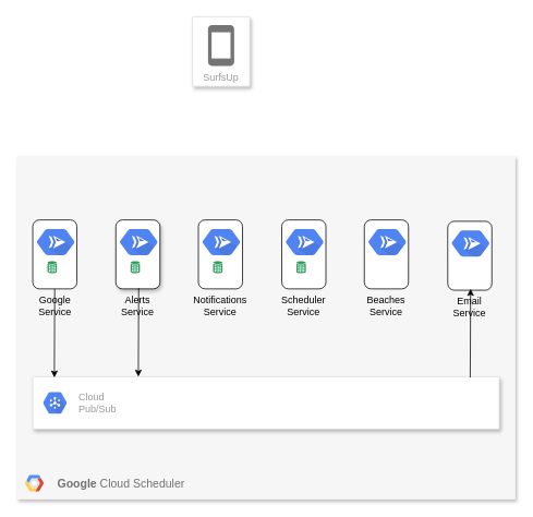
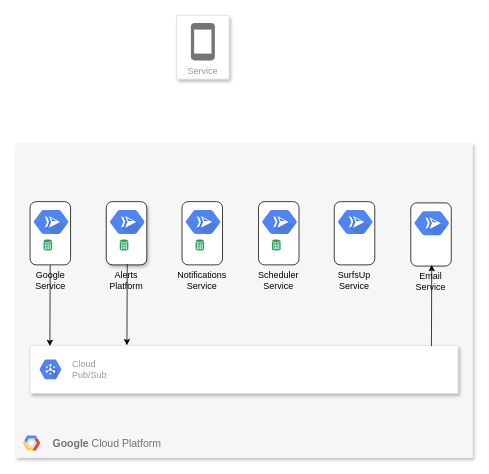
  <mxCell id="0" />
  <mxCell id="1" parent="0" />
- <mxCell id="2" value="SurfsUp" style="strokeColor=#dddddd;fillColor=#ffffff;shadow=1;strokeWidth=1;rounded=1;absoluteArcSize=1;arcSize=2;labelPosition=center;verticalLabelPosition=middle;align=center;verticalAlign=bottom;spacingLeft=0;fontColor=#999999;fontSize=12;whiteSpace=wrap;spacingBottom=2;html=1;" parent="1" vertex="1"><mxGeometry x="235" y="20" width="70" height="85" as="geometry" /></mxCell>
+ <mxCell id="2" value="Service" style="strokeColor=#dddddd;fillColor=#ffffff;shadow=1;strokeWidth=1;rounded=1;absoluteArcSize=1;arcSize=2;labelPosition=center;verticalLabelPosition=middle;align=center;verticalAlign=bottom;spacingLeft=0;fontColor=#999999;fontSize=12;whiteSpace=wrap;spacingBottom=2;html=1;" parent="1" vertex="1"><mxGeometry x="235" y="20" width="70" height="85" as="geometry" /></mxCell>
  <mxCell id="3" value="" style="dashed=0;html=1;fillColor=#757575;strokeColor=none;shape=mxgraph.gcp2.phone;part=1;" parent="2" vertex="1"><mxGeometry x="0.5" width="32" height="50" relative="1" as="geometry"><mxPoint x="-16" y="10" as="offset" /></mxGeometry></mxCell>
- <mxCell id="4" value="&lt;b&gt;Google &lt;/b&gt;Cloud Scheduler" style="fillColor=#F6F6F6;strokeColor=none;shadow=1;gradientColor=none;fontSize=14;align=left;spacing=10;fontColor=#717171;9E9E9E;verticalAlign=bottom;spacingTop=-4;fontStyle=0;spacingLeft=40;html=1;container=0;rounded=0;" parent="1" vertex="1"><mxGeometry x="20" y="190" width="610" height="420" as="geometry" /></mxCell>
+ <mxCell id="4" value="&lt;b&gt;Google &lt;/b&gt;Cloud Platform" style="fillColor=#F6F6F6;strokeColor=none;shadow=1;gradientColor=none;fontSize=14;align=left;spacing=10;fontColor=#717171;9E9E9E;verticalAlign=bottom;spacingTop=-4;fontStyle=0;spacingLeft=40;html=1;container=0;rounded=0;" parent="1" vertex="1"><mxGeometry x="20" y="190" width="610" height="420" as="geometry" /></mxCell>
  <mxCell id="5" value="" style="shape=mxgraph.gcp2.google_cloud_platform;fillColor=#F6F6F6;strokeColor=none;shadow=0;gradientColor=none;" parent="1" vertex="1"><mxGeometry x="30" y="580" width="23" height="20" as="geometry"><mxPoint x="20" y="10" as="offset" /></mxGeometry></mxCell>
  <mxCell id="6" value="" style="strokeColor=#dddddd;shadow=1;strokeWidth=1;rounded=1;absoluteArcSize=1;arcSize=2;" parent="1" vertex="1"><mxGeometry x="39.765" y="460" width="570.47" height="64.08" as="geometry" /></mxCell>
  <mxCell id="7" value="Cloud&#10;Pub/Sub" style="sketch=0;dashed=0;connectable=0;html=1;fillColor=#5184F3;strokeColor=none;shape=mxgraph.gcp2.hexIcon;prIcon=cloud_pubsub;part=1;labelPosition=right;verticalLabelPosition=middle;align=left;verticalAlign=middle;spacingLeft=5;fontColor=#999999;fontSize=12;" parent="6" vertex="1"><mxGeometry y="0.5" width="44" height="39" relative="1" as="geometry"><mxPoint x="5" y="-19.5" as="offset" /></mxGeometry></mxCell>
  <mxCell id="8" value="" style="orthogonalLoop=1;jettySize=auto;html=1;rounded=0;shadow=0;sketch=0;entryX=0.046;entryY=0.016;entryDx=0;entryDy=0;entryPerimeter=0;" parent="1" source="14" target="6" edge="1"><mxGeometry relative="1" as="geometry" /></mxCell>
  <mxCell id="9" value="" style="group" parent="1" vertex="1" connectable="0"><mxGeometry x="134" y="268.355" width="70.478" height="84.286" as="geometry" /></mxCell>
- <mxCell id="10" value="Alerts Service" style="rounded=1;whiteSpace=wrap;html=1;labelBorderColor=none;verticalAlign=top;labelPosition=center;verticalLabelPosition=bottom;align=center;shadow=1;" parent="9" vertex="1"><mxGeometry x="7.202" width="53.989" height="84.286" as="geometry" /></mxCell>
+ <mxCell id="10" value="Alerts Platform" style="rounded=1;whiteSpace=wrap;html=1;labelBorderColor=none;verticalAlign=top;labelPosition=center;verticalLabelPosition=bottom;align=center;shadow=1;" parent="9" vertex="1"><mxGeometry x="7.202" width="53.989" height="84.286" as="geometry" /></mxCell>
  <mxCell id="11" value="" style="sketch=0;html=1;fillColor=#5184F3;strokeColor=none;verticalAlign=top;labelPosition=center;verticalLabelPosition=bottom;align=center;spacingTop=-6;fontSize=11;fontStyle=1;fontColor=#999999;shape=mxgraph.gcp2.hexIcon;prIcon=cloud_run" parent="9" vertex="1"><mxGeometry y="3.498" width="70.478" height="47.074" as="geometry" /></mxCell>
  <mxCell id="12" value="" style="sketch=0;html=1;aspect=fixed;strokeColor=none;shadow=0;align=center;verticalAlign=top;fillColor=#2D9C5E;shape=mxgraph.gcp2.external_data_center" parent="9" vertex="1"><mxGeometry x="25.202" y="50.571" width="11.446" height="14.869" as="geometry" /></mxCell>
  <mxCell id="13" value="" style="group;rounded=1;shadow=1;" parent="1" vertex="1" connectable="0"><mxGeometry x="32.394" y="268.355" width="70.478" height="84.286" as="geometry" /></mxCell>
  <mxCell id="14" value="Google Service&lt;br&gt;" style="rounded=1;whiteSpace=wrap;html=1;labelBorderColor=none;verticalAlign=top;labelPosition=center;verticalLabelPosition=bottom;align=center;" parent="13" vertex="1"><mxGeometry x="7.202" width="53.989" height="84.286" as="geometry" /></mxCell>
  <mxCell id="15" value="" style="sketch=0;html=1;fillColor=#5184F3;strokeColor=none;verticalAlign=top;labelPosition=center;verticalLabelPosition=bottom;align=center;spacingTop=-6;fontSize=11;fontStyle=1;fontColor=#999999;shape=mxgraph.gcp2.hexIcon;prIcon=cloud_run" parent="13" vertex="1"><mxGeometry y="3.498" width="70.478" height="47.074" as="geometry" /></mxCell>
  <mxCell id="16" value="" style="sketch=0;html=1;aspect=fixed;strokeColor=none;shadow=0;align=center;verticalAlign=top;fillColor=#2D9C5E;shape=mxgraph.gcp2.external_data_center" parent="13" vertex="1"><mxGeometry x="25.202" y="50.571" width="11.446" height="14.869" as="geometry" /></mxCell>
  <mxCell id="17" value="" style="group;rounded=1;shadow=1;glass=0;" parent="1" vertex="1" connectable="0"><mxGeometry x="337" y="268.355" width="70.478" height="84.286" as="geometry" /></mxCell>
  <mxCell id="18" value="Scheduler Service" style="rounded=1;whiteSpace=wrap;html=1;labelBorderColor=none;verticalAlign=top;labelPosition=center;verticalLabelPosition=bottom;align=center;" parent="17" vertex="1"><mxGeometry x="7.202" width="53.989" height="84.286" as="geometry" /></mxCell>
  <mxCell id="19" value="" style="sketch=0;html=1;fillColor=#5184F3;strokeColor=none;verticalAlign=top;labelPosition=center;verticalLabelPosition=bottom;align=center;spacingTop=-6;fontSize=11;fontStyle=1;fontColor=#999999;shape=mxgraph.gcp2.hexIcon;prIcon=cloud_run" parent="17" vertex="1"><mxGeometry y="3.498" width="70.478" height="47.074" as="geometry" /></mxCell>
  <mxCell id="20" value="" style="sketch=0;html=1;aspect=fixed;strokeColor=none;shadow=0;align=center;verticalAlign=top;fillColor=#2D9C5E;shape=mxgraph.gcp2.external_data_center" parent="17" vertex="1"><mxGeometry x="25.202" y="50.571" width="11.446" height="14.869" as="geometry" /></mxCell>
  <mxCell id="21" value="" style="group;rounded=1;shadow=1;" parent="1" vertex="1" connectable="0"><mxGeometry x="235" y="268.355" width="70.478" height="84.286" as="geometry" /></mxCell>
  <mxCell id="22" value="Notifications Service" style="rounded=1;whiteSpace=wrap;html=1;labelBorderColor=none;verticalAlign=top;labelPosition=center;verticalLabelPosition=bottom;align=center;" parent="21" vertex="1"><mxGeometry x="7.202" width="53.989" height="84.286" as="geometry" /></mxCell>
  <mxCell id="23" value="" style="sketch=0;html=1;fillColor=#5184F3;strokeColor=none;verticalAlign=top;labelPosition=center;verticalLabelPosition=bottom;align=center;spacingTop=-6;fontSize=11;fontStyle=1;fontColor=#999999;shape=mxgraph.gcp2.hexIcon;prIcon=cloud_run" parent="21" vertex="1"><mxGeometry y="3.498" width="70.478" height="47.074" as="geometry" /></mxCell>
  <mxCell id="24" value="" style="sketch=0;html=1;aspect=fixed;strokeColor=none;shadow=0;align=center;verticalAlign=top;fillColor=#2D9C5E;shape=mxgraph.gcp2.external_data_center" parent="21" vertex="1"><mxGeometry x="25.202" y="50.571" width="11.446" height="14.869" as="geometry" /></mxCell>
  <mxCell id="25" value="" style="group;rounded=1;shadow=1;" parent="1" vertex="1" connectable="0"><mxGeometry x="438" y="268.355" width="70.478" height="91.645" as="geometry" /></mxCell>
- <mxCell id="26" value="Beaches Service" style="rounded=1;whiteSpace=wrap;html=1;labelBorderColor=none;verticalAlign=top;labelPosition=center;verticalLabelPosition=bottom;align=center;" parent="25" vertex="1"><mxGeometry x="7.202" width="53.989" height="84.286" as="geometry" /></mxCell>
+ <mxCell id="26" value="SurfsUp Service" style="rounded=1;whiteSpace=wrap;html=1;labelBorderColor=none;verticalAlign=top;labelPosition=center;verticalLabelPosition=bottom;align=center;" parent="25" vertex="1"><mxGeometry x="7.202" width="53.989" height="84.286" as="geometry" /></mxCell>
  <mxCell id="27" value="" style="sketch=0;html=1;fillColor=#5184F3;strokeColor=none;verticalAlign=top;labelPosition=center;verticalLabelPosition=bottom;align=center;spacingTop=-6;fontSize=11;fontStyle=1;fontColor=#999999;shape=mxgraph.gcp2.hexIcon;prIcon=cloud_run" parent="25" vertex="1"><mxGeometry y="3.498" width="70.478" height="47.074" as="geometry" /></mxCell>
  <mxCell id="28" value="" style="group;rounded=1;shadow=1;" parent="1" vertex="1" connectable="0"><mxGeometry x="539.997" y="269.995" width="70.478" height="91.645" as="geometry" /></mxCell>
  <mxCell id="29" value="Email Service" style="rounded=1;whiteSpace=wrap;html=1;labelBorderColor=none;verticalAlign=top;labelPosition=center;verticalLabelPosition=bottom;align=center;" parent="28" vertex="1"><mxGeometry x="7.202" width="53.989" height="84.286" as="geometry" /></mxCell>
  <mxCell id="30" value="" style="sketch=0;html=1;fillColor=#5184F3;strokeColor=none;verticalAlign=top;labelPosition=center;verticalLabelPosition=bottom;align=center;spacingTop=-6;fontSize=11;fontStyle=1;fontColor=#999999;shape=mxgraph.gcp2.hexIcon;prIcon=cloud_run" parent="28" vertex="1"><mxGeometry y="3.498" width="70.478" height="47.074" as="geometry" /></mxCell>
  <mxCell id="31" value="" style="orthogonalLoop=1;jettySize=auto;html=1;rounded=0;shadow=0;sketch=0;entryX=0.046;entryY=0.016;entryDx=0;entryDy=0;entryPerimeter=0;" edge="1" parent="1"><mxGeometry relative="1" as="geometry"><mxPoint x="574.737" y="461.025" as="sourcePoint" /><mxPoint x="575.157" y="352.641" as="targetPoint" /></mxGeometry></mxCell>
  <mxCell id="32" value="" style="orthogonalLoop=1;jettySize=auto;html=1;rounded=0;shadow=0;sketch=0;entryX=0.046;entryY=0.016;entryDx=0;entryDy=0;entryPerimeter=0;" edge="1" parent="1"><mxGeometry relative="1" as="geometry"><mxPoint x="169.157" y="351.611" as="sourcePoint" /><mxPoint x="168.737" y="459.995" as="targetPoint" /></mxGeometry></mxCell>
